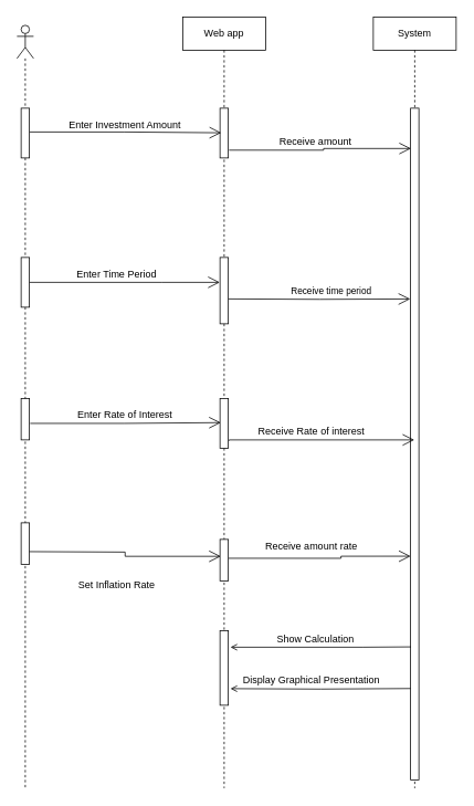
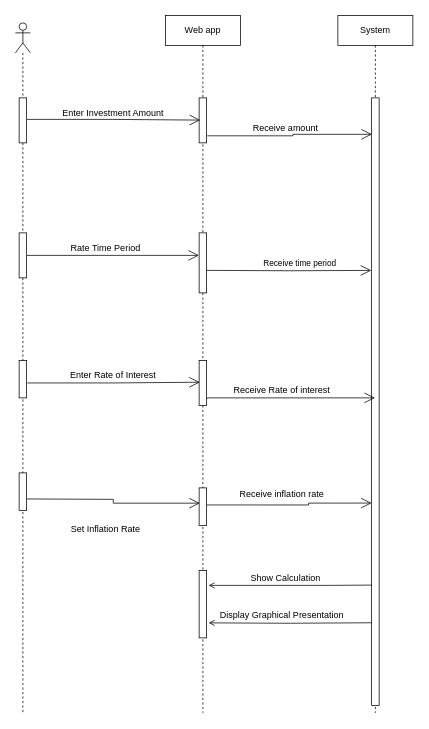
  <mxCell id="0" />
  <mxCell id="1" parent="0" />
  <mxCell id="2" value="Web app" style="shape=umlLifeline;perimeter=lifelinePerimeter;whiteSpace=wrap;html=1;container=1;collapsible=0;recursiveResize=0;outlineConnect=0;" parent="1" vertex="1"><mxGeometry x="220" y="20" width="100" height="930" as="geometry" /></mxCell>
  <mxCell id="3" value="" style="html=1;points=[];perimeter=orthogonalPerimeter;" parent="2" vertex="1"><mxGeometry x="45" y="110" width="10" height="60" as="geometry" /></mxCell>
  <mxCell id="4" value="" style="html=1;points=[];perimeter=orthogonalPerimeter;" parent="2" vertex="1"><mxGeometry x="45" y="290" width="10" height="80" as="geometry" /></mxCell>
  <mxCell id="5" value="" style="html=1;points=[];perimeter=orthogonalPerimeter;" vertex="1" parent="2"><mxGeometry x="45" y="630" width="10" height="50" as="geometry" /></mxCell>
  <mxCell id="6" value="" style="html=1;points=[];perimeter=orthogonalPerimeter;" vertex="1" parent="2"><mxGeometry x="45" y="740" width="10" height="90" as="geometry" /></mxCell>
  <mxCell id="7" value="System" style="shape=umlLifeline;perimeter=lifelinePerimeter;whiteSpace=wrap;html=1;container=1;collapsible=0;recursiveResize=0;outlineConnect=0;" parent="1" vertex="1"><mxGeometry x="450" y="20" width="100" height="930" as="geometry" /></mxCell>
  <mxCell id="8" value="" style="html=1;points=[];perimeter=orthogonalPerimeter;" parent="7" vertex="1"><mxGeometry x="45" y="110" width="10" height="810" as="geometry" /></mxCell>
  <mxCell id="9" value="" style="shape=umlLifeline;participant=umlActor;perimeter=lifelinePerimeter;whiteSpace=wrap;html=1;container=1;collapsible=0;recursiveResize=0;verticalAlign=top;spacingTop=36;outlineConnect=0;" parent="1" vertex="1"><mxGeometry x="20" y="30" width="20" height="920" as="geometry" /></mxCell>
  <mxCell id="10" value="" style="html=1;points=[];perimeter=orthogonalPerimeter;" parent="9" vertex="1"><mxGeometry x="5" y="100" width="10" height="60" as="geometry" /></mxCell>
  <mxCell id="11" value="" style="html=1;points=[];perimeter=orthogonalPerimeter;" parent="9" vertex="1"><mxGeometry x="5" y="280" width="10" height="60" as="geometry" /></mxCell>
  <mxCell id="12" value="" style="html=1;points=[];perimeter=orthogonalPerimeter;" parent="9" vertex="1"><mxGeometry x="5" y="450" width="10" height="50" as="geometry" /></mxCell>
  <mxCell id="13" value="" style="html=1;points=[];perimeter=orthogonalPerimeter;" vertex="1" parent="9"><mxGeometry x="5" y="600" width="10" height="50" as="geometry" /></mxCell>
  <mxCell id="14" value="Enter Investment Amount" style="text;html=1;align=center;verticalAlign=middle;resizable=0;points=[];autosize=1;strokeColor=none;fillColor=none;" parent="1" vertex="1"><mxGeometry x="75" y="140" width="150" height="20" as="geometry" /></mxCell>
  <mxCell id="15" value="Receive amount" style="text;html=1;align=center;verticalAlign=middle;resizable=0;points=[];autosize=1;strokeColor=none;fillColor=none;" parent="1" vertex="1"><mxGeometry x="330" y="160" width="100" height="20" as="geometry" /></mxCell>
  <mxCell id="16" value="" style="endArrow=open;endFill=1;endSize=12;html=1;rounded=0;edgeStyle=orthogonalEdgeStyle;" parent="1" edge="1"><mxGeometry width="160" relative="1" as="geometry"><mxPoint x="35.25" y="340" as="sourcePoint" /><mxPoint x="264.75" y="340" as="targetPoint" /><Array as="points"><mxPoint x="195.25" y="340" /><mxPoint x="195.25" y="340" /></Array></mxGeometry></mxCell>
- <mxCell id="17" value="Enter Time Period" style="text;html=1;align=center;verticalAlign=middle;resizable=0;points=[];autosize=1;strokeColor=none;fillColor=none;" parent="1" vertex="1"><mxGeometry x="85" y="320" width="110" height="20" as="geometry" /></mxCell>
+ <mxCell id="17" value="Rate Time Period" style="text;html=1;align=center;verticalAlign=middle;resizable=0;points=[];autosize=1;strokeColor=none;fillColor=none;" parent="1" vertex="1"><mxGeometry x="85" y="320" width="110" height="20" as="geometry" /></mxCell>
  <mxCell id="18" value="" style="endArrow=open;endFill=1;endSize=12;html=1;rounded=0;edgeStyle=orthogonalEdgeStyle;entryX=-0.048;entryY=0.284;entryDx=0;entryDy=0;entryPerimeter=0;" parent="1" edge="1" target="8"><mxGeometry width="160" relative="1" as="geometry"><mxPoint x="275.25" y="360" as="sourcePoint" /><mxPoint x="480" y="360" as="targetPoint" /><Array as="points" /></mxGeometry></mxCell>
  <mxCell id="19" value="Receive time period" style="edgeLabel;html=1;align=center;verticalAlign=middle;resizable=0;points=[];" parent="18" vertex="1" connectable="0"><mxGeometry x="0.128" y="1" relative="1" as="geometry"><mxPoint y="-9" as="offset" /></mxGeometry></mxCell>
  <mxCell id="20" value="" style="endArrow=none;endFill=0;endSize=12;html=1;rounded=0;edgeStyle=orthogonalEdgeStyle;startArrow=open;startFill=0;entryX=0.048;entryY=0.802;entryDx=0;entryDy=0;entryPerimeter=0;" parent="1" edge="1" target="8"><mxGeometry width="160" relative="1" as="geometry"><mxPoint x="277.62" y="780" as="sourcePoint" /><mxPoint x="482.37" y="780" as="targetPoint" /><Array as="points"><mxPoint x="437" y="780" /></Array></mxGeometry></mxCell>
  <mxCell id="21" value="" style="endArrow=open;endFill=1;endSize=12;html=1;rounded=0;edgeStyle=orthogonalEdgeStyle;exitX=1.095;exitY=0.602;exitDx=0;exitDy=0;exitPerimeter=0;entryX=0.095;entryY=0.486;entryDx=0;entryDy=0;entryPerimeter=0;" parent="1" edge="1" target="34" source="12"><mxGeometry width="160" relative="1" as="geometry"><mxPoint x="50" y="510" as="sourcePoint" /><mxPoint x="240" y="510" as="targetPoint" /><Array as="points" /></mxGeometry></mxCell>
  <mxCell id="22" value="Enter Rate of Interest" style="text;html=1;align=center;verticalAlign=middle;resizable=0;points=[];autosize=1;strokeColor=none;fillColor=none;" parent="1" vertex="1"><mxGeometry x="85" y="490" width="130" height="20" as="geometry" /></mxCell>
  <mxCell id="23" value="Receive Rate of interest" style="text;html=1;align=center;verticalAlign=middle;resizable=0;points=[];autosize=1;strokeColor=none;fillColor=none;" parent="1" vertex="1"><mxGeometry x="305" y="510" width="140" height="20" as="geometry" /></mxCell>
  <mxCell id="24" value="" style="endArrow=open;endFill=1;endSize=12;html=1;rounded=0;edgeStyle=orthogonalEdgeStyle;exitX=1.048;exitY=0.478;exitDx=0;exitDy=0;exitPerimeter=0;entryX=0.143;entryY=0.494;entryDx=0;entryDy=0;entryPerimeter=0;" parent="1" target="3" edge="1" source="10"><mxGeometry width="160" relative="1" as="geometry"><mxPoint x="60" y="160" as="sourcePoint" /><mxPoint x="260" y="161" as="targetPoint" /><Array as="points" /></mxGeometry></mxCell>
  <mxCell id="25" value="Set Inflation Rate" style="text;html=1;align=center;verticalAlign=middle;resizable=0;points=[];autosize=1;strokeColor=none;fillColor=none;" vertex="1" parent="1"><mxGeometry x="85" y="695" width="110" height="20" as="geometry" /></mxCell>
  <mxCell id="26" value="" style="endArrow=open;endFill=1;endSize=12;html=1;rounded=0;edgeStyle=orthogonalEdgeStyle;entryX=0.095;entryY=0.408;entryDx=0;entryDy=0;entryPerimeter=0;" edge="1" parent="1" target="5"><mxGeometry width="160" relative="1" as="geometry"><mxPoint x="35" y="664.76" as="sourcePoint" /><mxPoint x="225" y="664.76" as="targetPoint" /><Array as="points" /></mxGeometry></mxCell>
  <mxCell id="27" value="Show Calculation" style="text;html=1;align=center;verticalAlign=middle;resizable=0;points=[];autosize=1;strokeColor=none;fillColor=none;" vertex="1" parent="1"><mxGeometry x="325" y="760" width="110" height="20" as="geometry" /></mxCell>
  <mxCell id="28" value="" style="endArrow=none;endFill=0;endSize=12;html=1;rounded=0;edgeStyle=orthogonalEdgeStyle;startArrow=open;startFill=0;entryX=0;entryY=0.864;entryDx=0;entryDy=0;entryPerimeter=0;" edge="1" parent="1" target="8"><mxGeometry width="160" relative="1" as="geometry"><mxPoint x="277.63" y="830" as="sourcePoint" /><mxPoint x="482.38" y="830" as="targetPoint" /><Array as="points" /></mxGeometry></mxCell>
  <mxCell id="29" value="Display Graphical Presentation" style="text;html=1;align=center;verticalAlign=middle;resizable=0;points=[];autosize=1;strokeColor=none;fillColor=none;" vertex="1" parent="1"><mxGeometry x="285" y="810" width="180" height="20" as="geometry" /></mxCell>
- <mxCell id="30" value="&lt;div&gt;Receive amount rate&lt;/div&gt;&lt;div&gt;&lt;br&gt;&lt;/div&gt;" style="text;html=1;align=center;verticalAlign=middle;resizable=0;points=[];autosize=1;strokeColor=none;fillColor=none;" vertex="1" parent="1"><mxGeometry x="310" y="650" width="130" height="30" as="geometry" /></mxCell>
+ <mxCell id="30" value="&lt;div&gt;Receive inflation rate&lt;/div&gt;&lt;div&gt;&lt;br&gt;&lt;/div&gt;" style="text;html=1;align=center;verticalAlign=middle;resizable=0;points=[];autosize=1;strokeColor=none;fillColor=none;" vertex="1" parent="1"><mxGeometry x="310" y="650" width="130" height="30" as="geometry" /></mxCell>
  <mxCell id="31" value="" style="endArrow=open;endFill=1;endSize=12;html=1;rounded=0;edgeStyle=orthogonalEdgeStyle;exitX=1.095;exitY=0.843;exitDx=0;exitDy=0;exitPerimeter=0;entryX=0.048;entryY=0.06;entryDx=0;entryDy=0;entryPerimeter=0;" edge="1" parent="1" source="3" target="8"><mxGeometry width="160" relative="1" as="geometry"><mxPoint x="290" y="180" as="sourcePoint" /><mxPoint x="470" y="178" as="targetPoint" /><Array as="points"><mxPoint x="390" y="181" /><mxPoint x="390" y="179" /></Array></mxGeometry></mxCell>
  <mxCell id="32" value="" style="endArrow=open;endFill=1;endSize=12;html=1;rounded=0;edgeStyle=orthogonalEdgeStyle;exitX=1.095;exitY=0.851;exitDx=0;exitDy=0;exitPerimeter=0;" edge="1" parent="1" source="34" target="7"><mxGeometry width="160" relative="1" as="geometry"><mxPoint x="280" y="530" as="sourcePoint" /><mxPoint x="470" y="530" as="targetPoint" /><Array as="points"><mxPoint x="276" y="530" /></Array></mxGeometry></mxCell>
  <mxCell id="33" value="" style="endArrow=open;endFill=1;endSize=12;html=1;rounded=0;edgeStyle=orthogonalEdgeStyle;exitX=1.048;exitY=0.455;exitDx=0;exitDy=0;exitPerimeter=0;entryX=0;entryY=0.667;entryDx=0;entryDy=0;entryPerimeter=0;" edge="1" parent="1" source="5" target="8"><mxGeometry width="160" relative="1" as="geometry"><mxPoint x="279.75" y="670" as="sourcePoint" /><mxPoint x="490" y="670" as="targetPoint" /><Array as="points"><mxPoint x="411" y="673" /><mxPoint x="411" y="670" /></Array></mxGeometry></mxCell>
  <mxCell id="34" value="" style="html=1;points=[];perimeter=orthogonalPerimeter;" vertex="1" parent="1"><mxGeometry x="265" y="480" width="10" height="60" as="geometry" /></mxCell>
